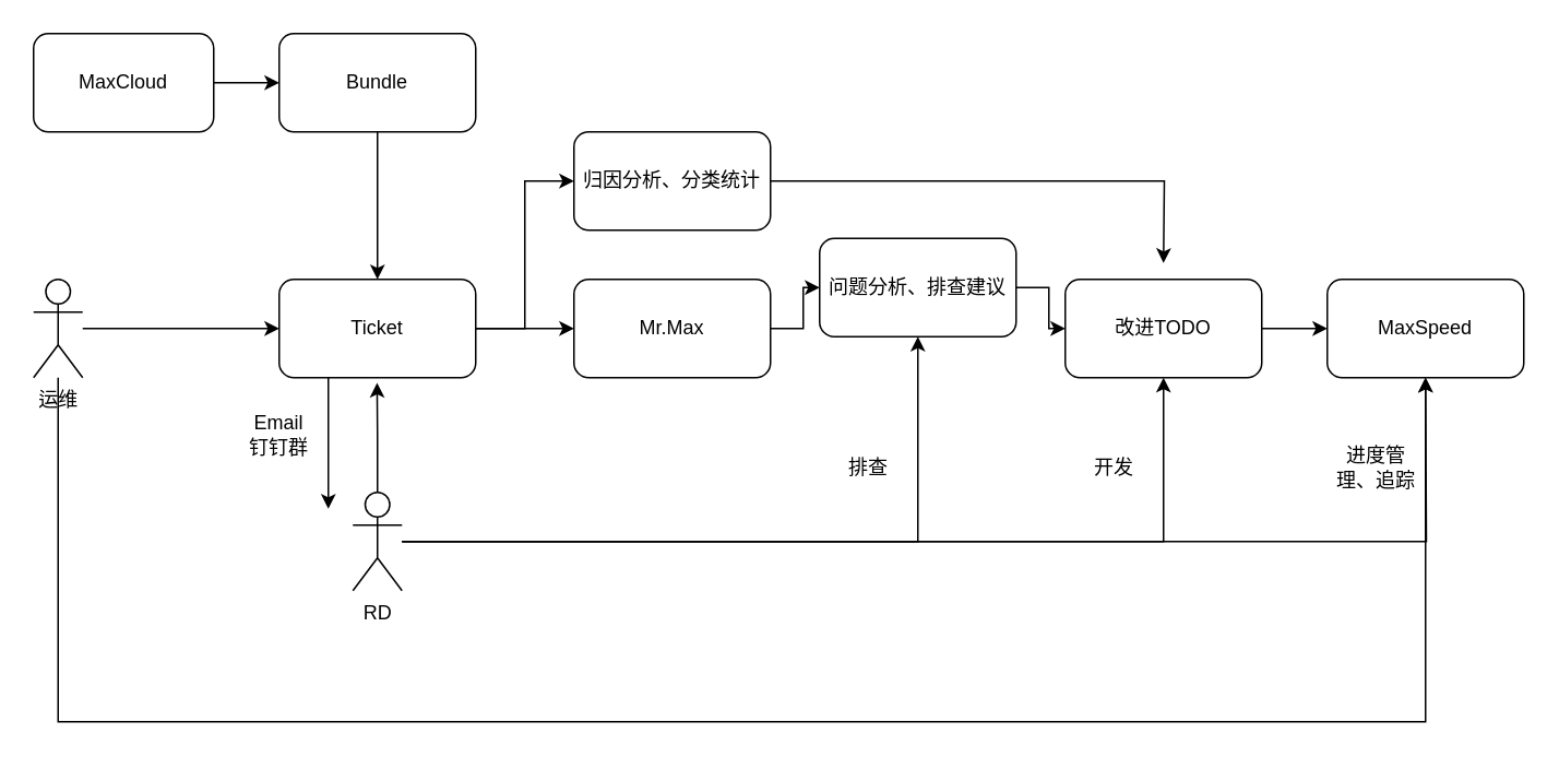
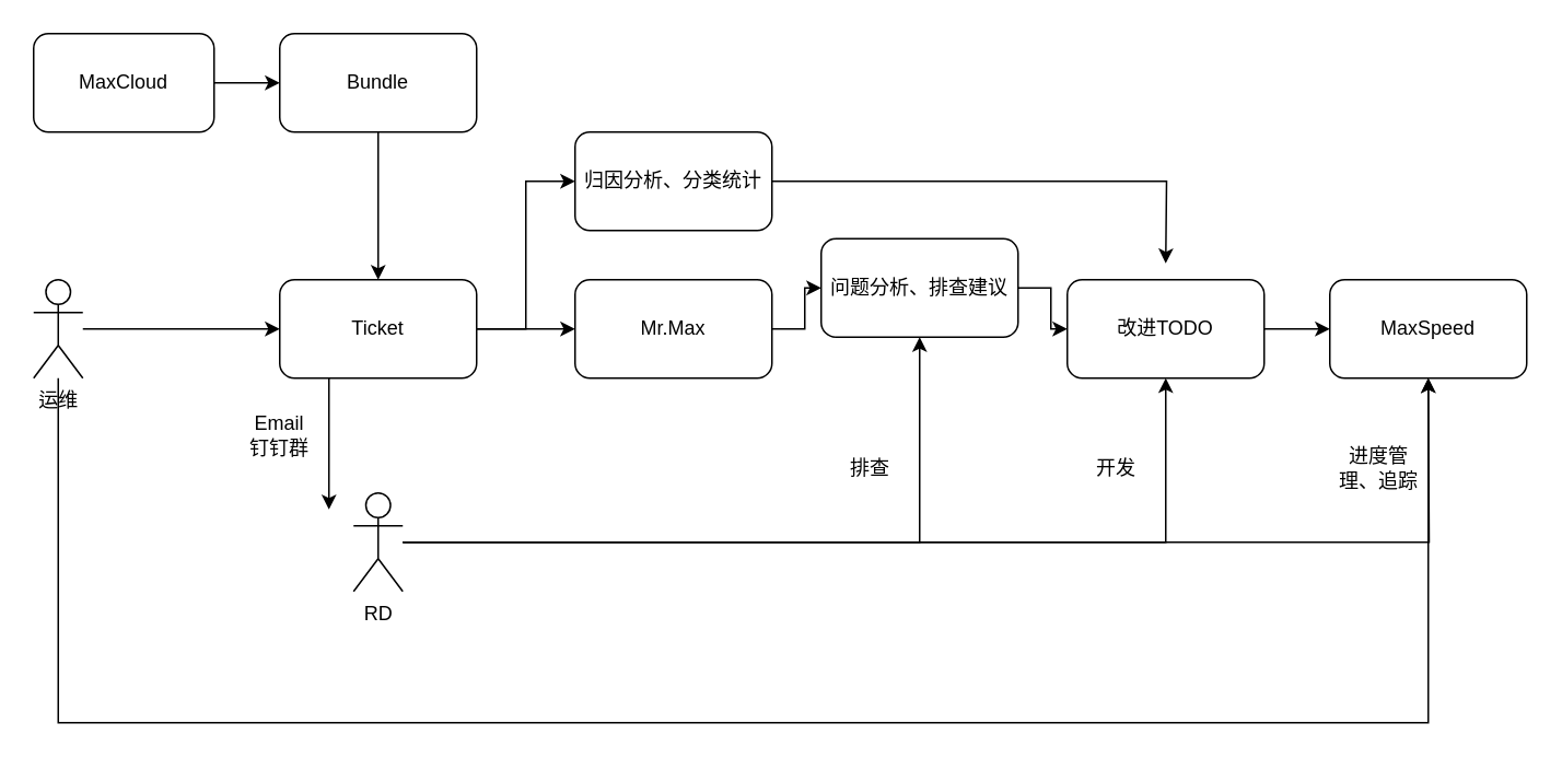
  <mxCell id="0" />
  <mxCell id="1" parent="0" />
  <mxCell id="2" style="edgeStyle=orthogonalEdgeStyle;rounded=0;orthogonalLoop=1;jettySize=auto;html=1;" parent="1" source="5" target="19" edge="1"><mxGeometry relative="1" as="geometry" /></mxCell>
  <mxCell id="3" style="edgeStyle=orthogonalEdgeStyle;rounded=0;orthogonalLoop=1;jettySize=auto;html=1;entryX=0;entryY=0.5;entryDx=0;entryDy=0;" parent="1" source="5" target="21" edge="1"><mxGeometry relative="1" as="geometry" /></mxCell>
  <mxCell id="4" style="edgeStyle=orthogonalEdgeStyle;rounded=0;orthogonalLoop=1;jettySize=auto;html=1;exitX=0.25;exitY=1;exitDx=0;exitDy=0;" parent="1" source="5" edge="1"><mxGeometry relative="1" as="geometry"><mxPoint x="200" y="310" as="targetPoint" /></mxGeometry></mxCell>
  <mxCell id="5" value="Ticket" style="rounded=1;whiteSpace=wrap;html=1;" parent="1" vertex="1"><mxGeometry x="170" y="170" width="120" height="60" as="geometry" /></mxCell>
  <mxCell id="6" style="edgeStyle=orthogonalEdgeStyle;rounded=0;orthogonalLoop=1;jettySize=auto;html=1;entryX=0;entryY=0.5;entryDx=0;entryDy=0;" parent="1" source="8" target="5" edge="1"><mxGeometry relative="1" as="geometry" /></mxCell>
  <mxCell id="7" style="edgeStyle=orthogonalEdgeStyle;rounded=0;orthogonalLoop=1;jettySize=auto;html=1;entryX=0.5;entryY=1;entryDx=0;entryDy=0;" parent="1" source="8" target="26" edge="1"><mxGeometry relative="1" as="geometry"><Array as="points"><mxPoint x="35" y="440" /><mxPoint x="870" y="440" /></Array><mxPoint x="30" y="280" as="sourcePoint" /></mxGeometry></mxCell>
  <mxCell id="8" value="运维" style="shape=umlActor;verticalLabelPosition=bottom;verticalAlign=top;html=1;outlineConnect=0;" parent="1" vertex="1"><mxGeometry x="20" y="170" width="30" height="60" as="geometry" /></mxCell>
  <mxCell id="9" style="edgeStyle=orthogonalEdgeStyle;rounded=0;orthogonalLoop=1;jettySize=auto;html=1;entryX=0.5;entryY=0;entryDx=0;entryDy=0;" parent="1" source="10" target="5" edge="1"><mxGeometry relative="1" as="geometry" /></mxCell>
  <mxCell id="10" value="Bundle" style="rounded=1;whiteSpace=wrap;html=1;" parent="1" vertex="1"><mxGeometry x="170" y="20" width="120" height="60" as="geometry" /></mxCell>
  <mxCell id="11" style="edgeStyle=orthogonalEdgeStyle;rounded=0;orthogonalLoop=1;jettySize=auto;html=1;entryX=0;entryY=0.5;entryDx=0;entryDy=0;" parent="1" source="12" target="10" edge="1"><mxGeometry relative="1" as="geometry" /></mxCell>
  <mxCell id="12" value="MaxCloud" style="rounded=1;whiteSpace=wrap;html=1;" parent="1" vertex="1"><mxGeometry x="20" y="20" width="110" height="60" as="geometry" /></mxCell>
  <mxCell id="13" style="edgeStyle=orthogonalEdgeStyle;rounded=0;orthogonalLoop=1;jettySize=auto;html=1;entryX=0.5;entryY=1;entryDx=0;entryDy=0;" parent="1" source="16" target="23" edge="1"><mxGeometry relative="1" as="geometry" /></mxCell>
  <mxCell id="14" style="edgeStyle=orthogonalEdgeStyle;rounded=0;orthogonalLoop=1;jettySize=auto;html=1;" parent="1" source="16" edge="1"><mxGeometry relative="1" as="geometry"><mxPoint x="870" y="230" as="targetPoint" /></mxGeometry></mxCell>
  <mxCell id="15" style="edgeStyle=orthogonalEdgeStyle;rounded=0;orthogonalLoop=1;jettySize=auto;html=1;" parent="1" source="16" target="25" edge="1"><mxGeometry relative="1" as="geometry" /></mxCell>
  <mxCell id="16" value="RD" style="shape=umlActor;verticalLabelPosition=bottom;verticalAlign=top;html=1;outlineConnect=0;" parent="1" vertex="1"><mxGeometry x="215" y="300" width="30" height="60" as="geometry" /></mxCell>
- <mxCell id="17" style="edgeStyle=orthogonalEdgeStyle;rounded=0;orthogonalLoop=1;jettySize=auto;html=1;entryX=0.498;entryY=1.052;entryDx=0;entryDy=0;entryPerimeter=0;" parent="1" source="16" target="5" edge="1"><mxGeometry relative="1" as="geometry" /></mxCell>
  <mxCell id="18" style="edgeStyle=orthogonalEdgeStyle;rounded=0;orthogonalLoop=1;jettySize=auto;html=1;entryX=0;entryY=0.5;entryDx=0;entryDy=0;" parent="1" source="19" target="23" edge="1"><mxGeometry relative="1" as="geometry" /></mxCell>
  <mxCell id="19" value="Mr.Max" style="rounded=1;whiteSpace=wrap;html=1;" parent="1" vertex="1"><mxGeometry x="350" y="170" width="120" height="60" as="geometry" /></mxCell>
  <mxCell id="20" style="edgeStyle=orthogonalEdgeStyle;rounded=0;orthogonalLoop=1;jettySize=auto;html=1;" parent="1" source="21" edge="1"><mxGeometry relative="1" as="geometry"><mxPoint x="710" y="160" as="targetPoint" /></mxGeometry></mxCell>
  <mxCell id="21" value="归因分析、分类统计" style="rounded=1;whiteSpace=wrap;html=1;" parent="1" vertex="1"><mxGeometry x="350" y="80" width="120" height="60" as="geometry" /></mxCell>
  <mxCell id="22" style="edgeStyle=orthogonalEdgeStyle;rounded=0;orthogonalLoop=1;jettySize=auto;html=1;entryX=0;entryY=0.5;entryDx=0;entryDy=0;" parent="1" source="23" target="25" edge="1"><mxGeometry relative="1" as="geometry" /></mxCell>
  <mxCell id="23" value="问题分析、排查建议" style="rounded=1;whiteSpace=wrap;html=1;" parent="1" vertex="1"><mxGeometry x="500" y="145" width="120" height="60" as="geometry" /></mxCell>
  <mxCell id="24" style="edgeStyle=orthogonalEdgeStyle;rounded=0;orthogonalLoop=1;jettySize=auto;html=1;entryX=0;entryY=0.5;entryDx=0;entryDy=0;" parent="1" source="25" target="26" edge="1"><mxGeometry relative="1" as="geometry" /></mxCell>
  <mxCell id="25" value="改进TODO" style="rounded=1;whiteSpace=wrap;html=1;" parent="1" vertex="1"><mxGeometry x="650" y="170" width="120" height="60" as="geometry" /></mxCell>
  <mxCell id="26" value="MaxSpeed" style="rounded=1;whiteSpace=wrap;html=1;" parent="1" vertex="1"><mxGeometry x="810" y="170" width="120" height="60" as="geometry" /></mxCell>
  <mxCell id="27" value="排查" style="text;html=1;align=center;verticalAlign=middle;whiteSpace=wrap;rounded=0;" parent="1" vertex="1"><mxGeometry x="500" y="270" width="60" height="30" as="geometry" /></mxCell>
  <mxCell id="28" value="开发" style="text;html=1;align=center;verticalAlign=middle;whiteSpace=wrap;rounded=0;" parent="1" vertex="1"><mxGeometry x="650" y="270" width="60" height="30" as="geometry" /></mxCell>
  <mxCell id="29" value="进度管理、追踪" style="text;html=1;align=center;verticalAlign=middle;whiteSpace=wrap;rounded=0;" parent="1" vertex="1"><mxGeometry x="810" y="270" width="60" height="30" as="geometry" /></mxCell>
  <mxCell id="30" value="Email&lt;br&gt;钉钉群" style="text;html=1;align=center;verticalAlign=middle;whiteSpace=wrap;rounded=0;" parent="1" vertex="1"><mxGeometry x="140" y="250" width="60" height="30" as="geometry" /></mxCell>
